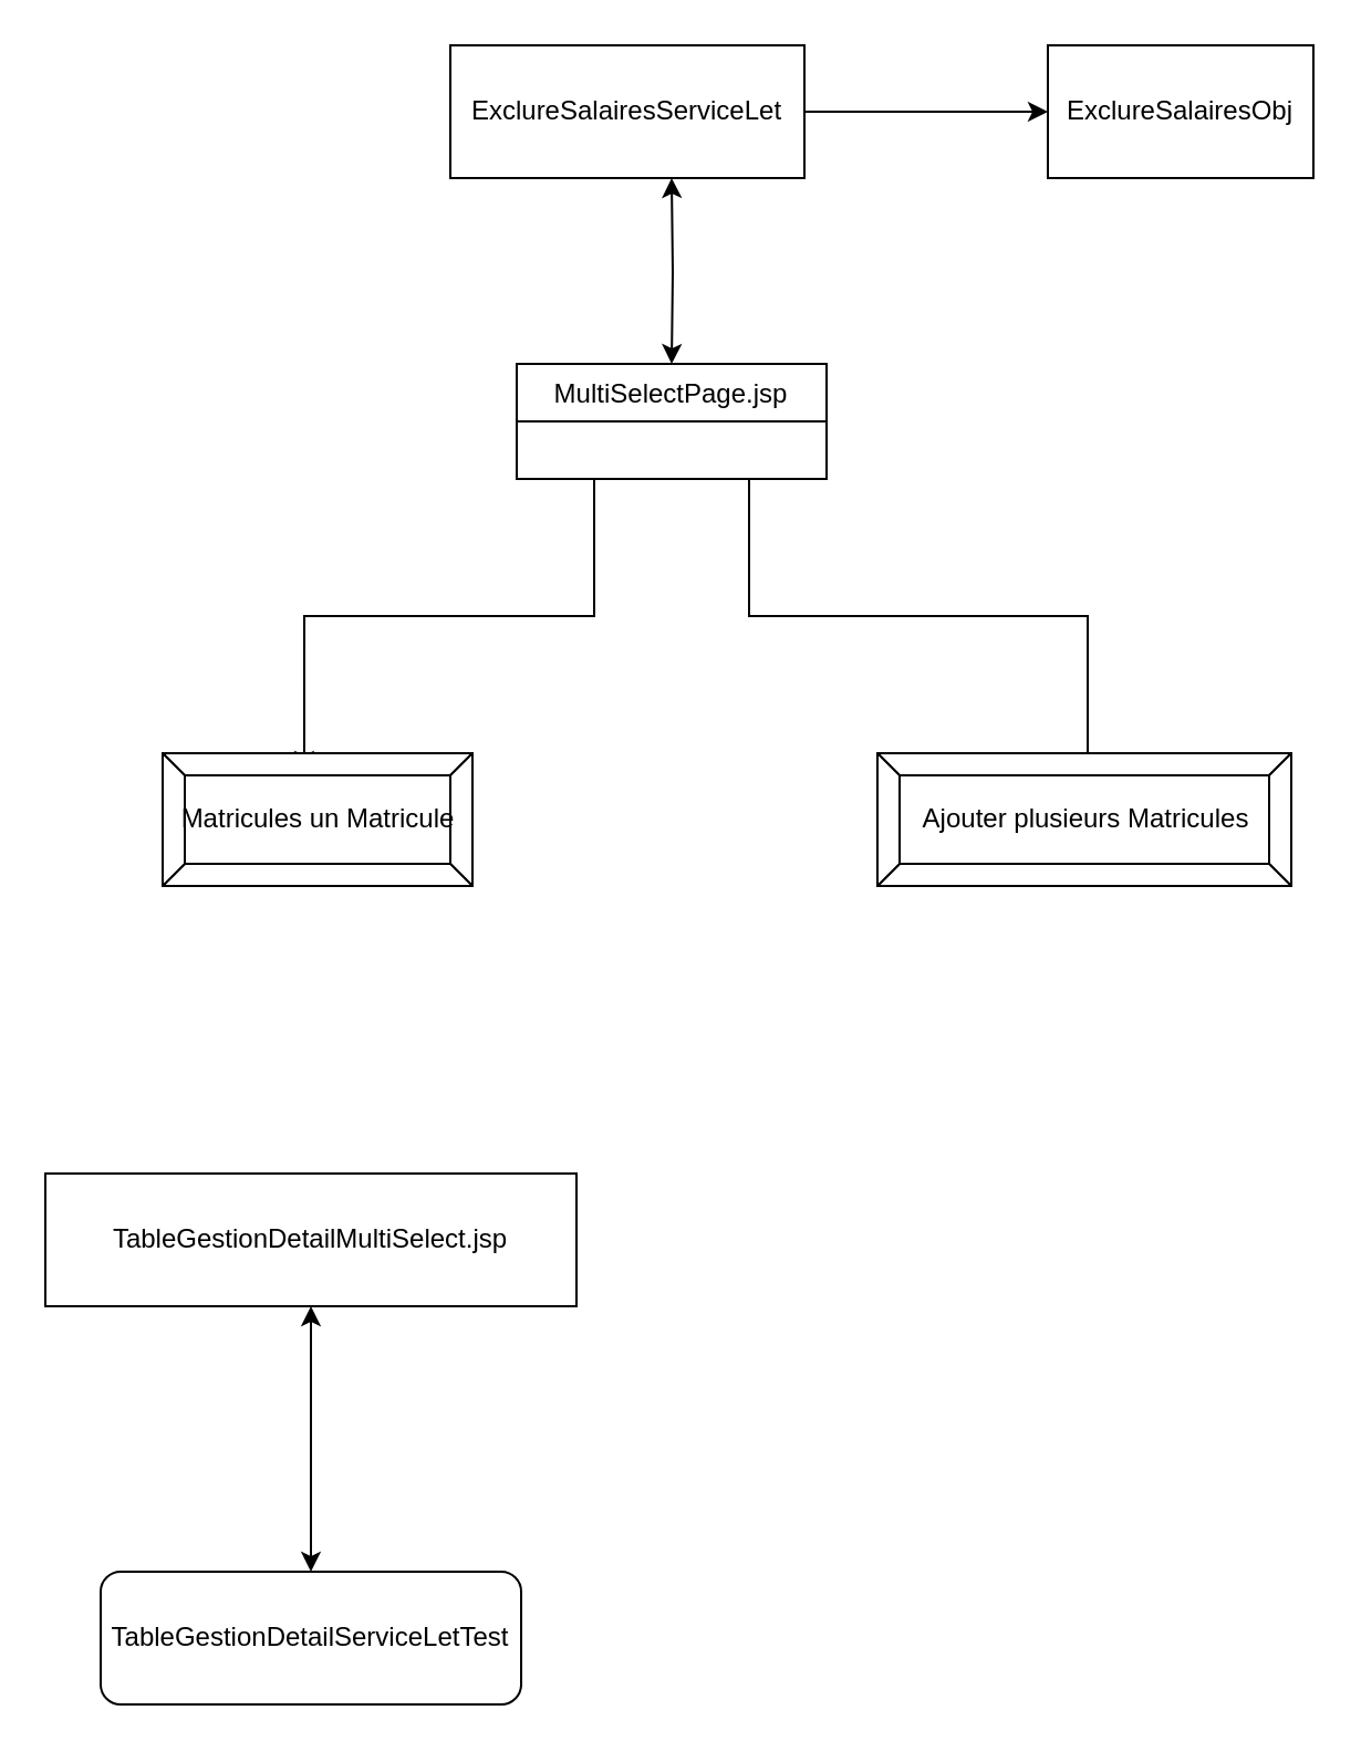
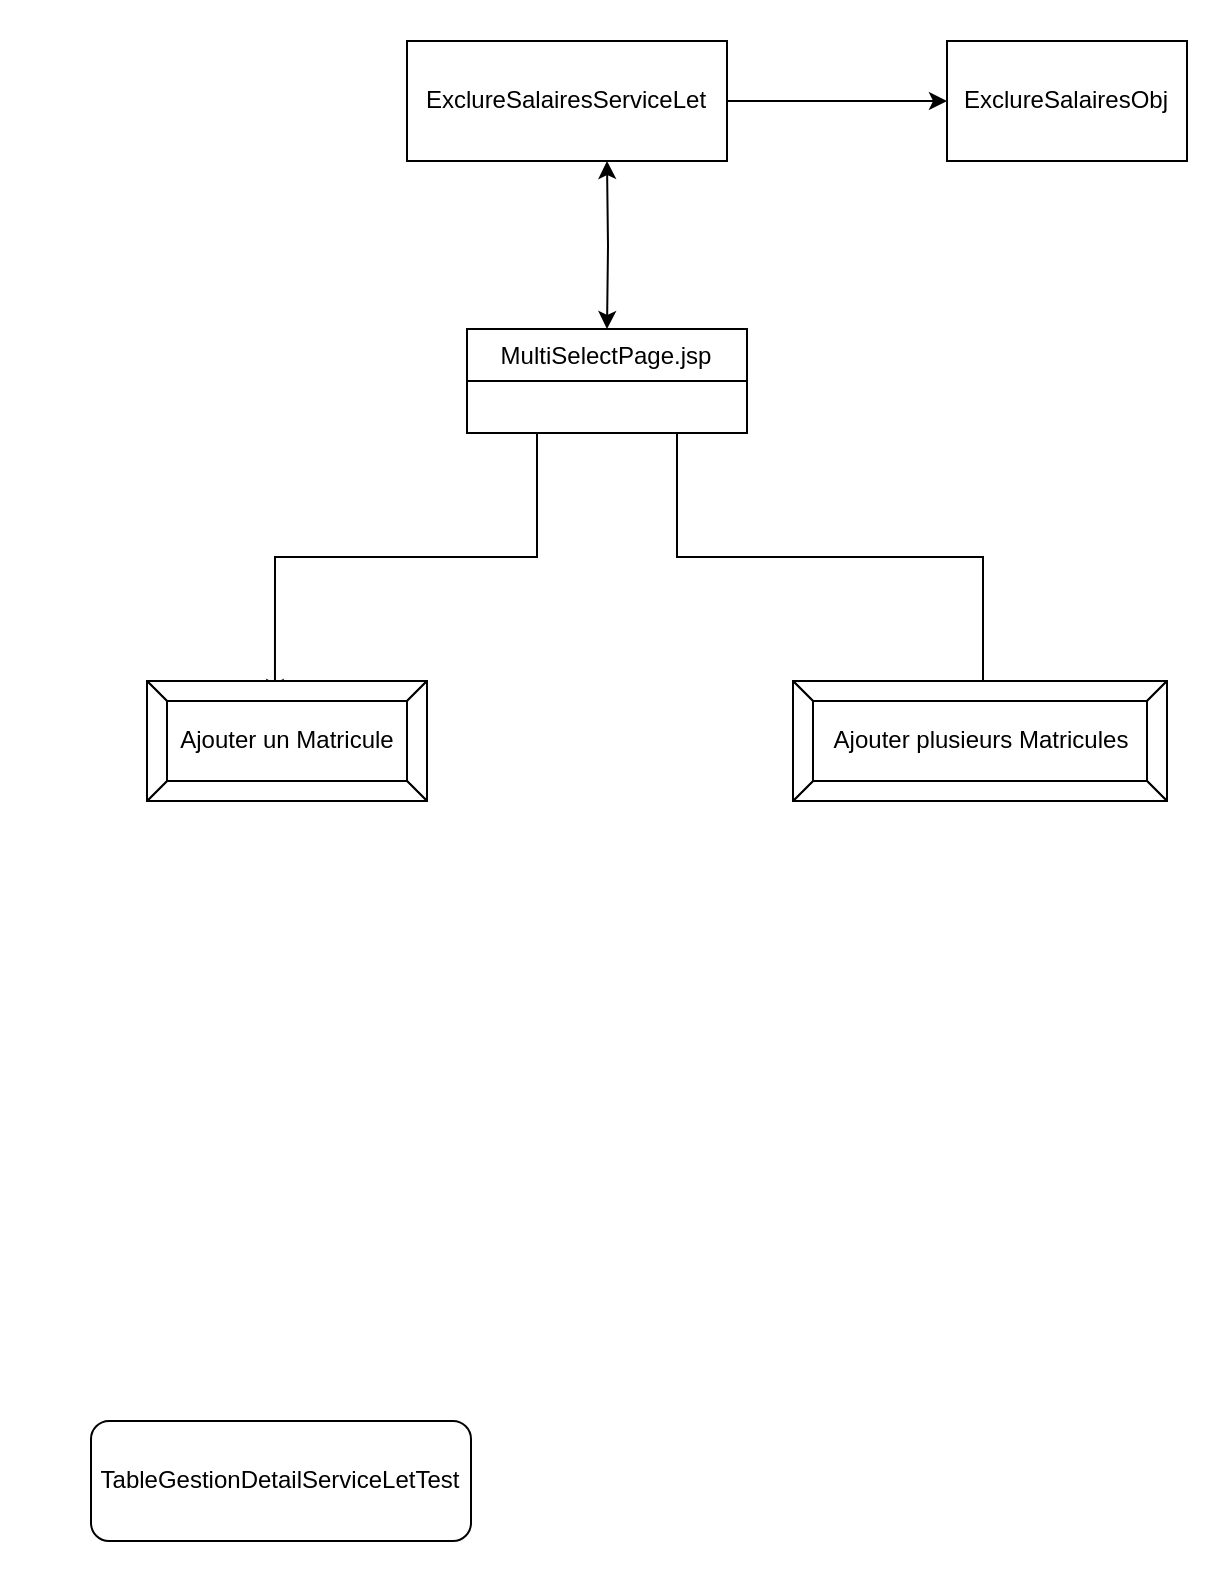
  <mxCell id="0" />
  <mxCell id="1" parent="0" />
  <mxCell id="2" style="edgeStyle=orthogonalEdgeStyle;rounded=0;orthogonalLoop=1;jettySize=auto;html=1;exitX=0.25;exitY=1;exitDx=0;exitDy=0;entryX=0.457;entryY=0.133;entryDx=0;entryDy=0;entryPerimeter=0;" edge="1" parent="1" source="4" target="5"><mxGeometry relative="1" as="geometry" /></mxCell>
  <mxCell id="3" style="edgeStyle=orthogonalEdgeStyle;rounded=0;orthogonalLoop=1;jettySize=auto;html=1;exitX=0.75;exitY=1;exitDx=0;exitDy=0;entryX=0.508;entryY=0.183;entryDx=0;entryDy=0;entryPerimeter=0;" edge="1" parent="1" source="4" target="6"><mxGeometry relative="1" as="geometry" /></mxCell>
  <mxCell id="4" value="MultiSelectPage.jsp" style="swimlane;fontStyle=0;childLayout=stackLayout;horizontal=1;startSize=26;fillColor=none;horizontalStack=0;resizeParent=1;resizeParentMax=0;resizeLast=0;collapsible=1;marginBottom=0;" vertex="1" parent="1"><mxGeometry x="233" y="164" width="140" height="52" as="geometry" /></mxCell>
- <mxCell id="5" value="Matricules un Matricule" style="labelPosition=center;verticalLabelPosition=middle;align=center;html=1;shape=mxgraph.basic.button;dx=10;" vertex="1" parent="1"><mxGeometry x="73" y="340" width="140" height="60" as="geometry" /></mxCell>
+ <mxCell id="5" value="Ajouter un Matricule" style="labelPosition=center;verticalLabelPosition=middle;align=center;html=1;shape=mxgraph.basic.button;dx=10;" vertex="1" parent="1"><mxGeometry x="73" y="340" width="140" height="60" as="geometry" /></mxCell>
  <mxCell id="6" value="Ajouter plusieurs Matricules" style="labelPosition=center;verticalLabelPosition=middle;align=center;html=1;shape=mxgraph.basic.button;dx=10;" vertex="1" parent="1"><mxGeometry x="396" y="340" width="187" height="60" as="geometry" /></mxCell>
- <mxCell id="7" style="edgeStyle=orthogonalEdgeStyle;rounded=0;orthogonalLoop=1;jettySize=auto;html=1;exitX=0.5;exitY=1;exitDx=0;exitDy=0;entryX=0.5;entryY=0;entryDx=0;entryDy=0;startArrow=classic;startFill=1;endArrow=classic;endFill=1;" edge="1" parent="1" source="8" target="9"><mxGeometry relative="1" as="geometry" /></mxCell>
- <mxCell id="8" value="TableGestionDetailMultiSelect.jsp&lt;br&gt;" style="rounded=0;whiteSpace=wrap;html=1;" vertex="1" parent="1"><mxGeometry x="20" y="530" width="240" height="60" as="geometry" /></mxCell>
  <mxCell id="9" value="TableGestionDetailServiceLetTest" style="whiteSpace=wrap;html=1;rounded=1;" vertex="1" parent="1"><mxGeometry x="45" y="710" width="190" height="60" as="geometry" /></mxCell>
  <mxCell id="10" style="edgeStyle=orthogonalEdgeStyle;rounded=0;orthogonalLoop=1;jettySize=auto;html=1;exitX=0.5;exitY=1;exitDx=0;exitDy=0;startArrow=classic;startFill=1;endArrow=classic;endFill=1;" edge="1" parent="1" target="4"><mxGeometry relative="1" as="geometry"><mxPoint x="303" y="80" as="sourcePoint" /></mxGeometry></mxCell>
  <mxCell id="11" style="edgeStyle=orthogonalEdgeStyle;rounded=0;orthogonalLoop=1;jettySize=auto;html=1;exitX=1;exitY=0.5;exitDx=0;exitDy=0;entryX=0;entryY=0.5;entryDx=0;entryDy=0;startArrow=none;startFill=0;endArrow=classic;endFill=1;" edge="1" parent="1" source="12" target="13"><mxGeometry relative="1" as="geometry" /></mxCell>
  <mxCell id="12" value="ExclureSalairesServiceLet" style="rounded=0;whiteSpace=wrap;html=1;" vertex="1" parent="1"><mxGeometry x="203" y="20" width="160" height="60" as="geometry" /></mxCell>
  <mxCell id="13" value="ExclureSalairesObj" style="rounded=0;whiteSpace=wrap;html=1;" vertex="1" parent="1"><mxGeometry x="473" y="20" width="120" height="60" as="geometry" /></mxCell>
